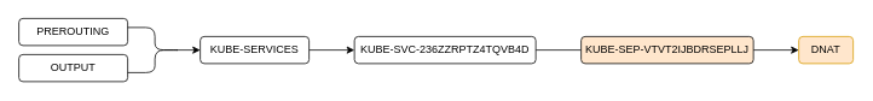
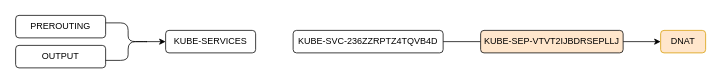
  <mxCell id="0" />
  <mxCell id="1" parent="0" />
  <mxCell id="2" value="PREROUTING" style="rounded=1;whiteSpace=wrap;html=1;" vertex="1" parent="1"><mxGeometry x="20" y="20" width="120" height="30" as="geometry" /></mxCell>
  <mxCell id="3" value="OUTPUT" style="rounded=1;whiteSpace=wrap;html=1;" vertex="1" parent="1"><mxGeometry x="20" y="60" width="120" height="30" as="geometry" /></mxCell>
- <mxCell id="4" value="" style="edgeStyle=orthogonalEdgeStyle;rounded=0;orthogonalLoop=1;jettySize=auto;html=1;" edge="1" parent="1" source="5" target="9"><mxGeometry relative="1" as="geometry" /></mxCell>
  <mxCell id="5" value="KUBE-SERVICES" style="rounded=1;whiteSpace=wrap;html=1;" vertex="1" parent="1"><mxGeometry x="220" y="40" width="120" height="30" as="geometry" /></mxCell>
  <mxCell id="6" style="edgeStyle=orthogonalEdgeStyle;rounded=0;orthogonalLoop=1;jettySize=auto;html=1;entryX=0;entryY=0.5;entryDx=0;entryDy=0;exitX=0.1;exitY=0.5;exitDx=0;exitDy=0;exitPerimeter=0;" edge="1" parent="1" source="7" target="5"><mxGeometry relative="1" as="geometry" /></mxCell>
  <mxCell id="7" value="" style="shape=curlyBracket;whiteSpace=wrap;html=1;rounded=1;flipH=1;labelPosition=right;verticalLabelPosition=middle;align=left;verticalAlign=middle;" vertex="1" parent="1"><mxGeometry x="140" y="30" width="60" height="50" as="geometry" /></mxCell>
  <mxCell id="8" value="" style="edgeStyle=orthogonalEdgeStyle;rounded=0;orthogonalLoop=1;jettySize=auto;html=1;endArrow=none;" edge="1" parent="1" source="9" target="11"><mxGeometry relative="1" as="geometry" /></mxCell>
  <mxCell id="9" value="KUBE-SVC-236ZZRPTZ4TQVB4D" style="rounded=1;whiteSpace=wrap;html=1;" vertex="1" parent="1"><mxGeometry x="390" y="40" width="200" height="30" as="geometry" /></mxCell>
  <mxCell id="10" value="" style="edgeStyle=orthogonalEdgeStyle;rounded=0;orthogonalLoop=1;jettySize=auto;html=1;" edge="1" parent="1" source="11" target="12"><mxGeometry relative="1" as="geometry" /></mxCell>
  <mxCell id="11" value="KUBE-SEP-VTVT2IJBDRSEPLLJ" style="rounded=1;whiteSpace=wrap;html=1;fillColor=#ffe6cc;" vertex="1" parent="1"><mxGeometry x="640" y="40" width="190" height="30" as="geometry" /></mxCell>
  <mxCell id="12" value="DNAT" style="rounded=1;whiteSpace=wrap;html=1;fillColor=#ffe6cc;strokeColor=#d79b00;" vertex="1" parent="1"><mxGeometry x="880" y="40" width="60" height="30" as="geometry" /></mxCell>
